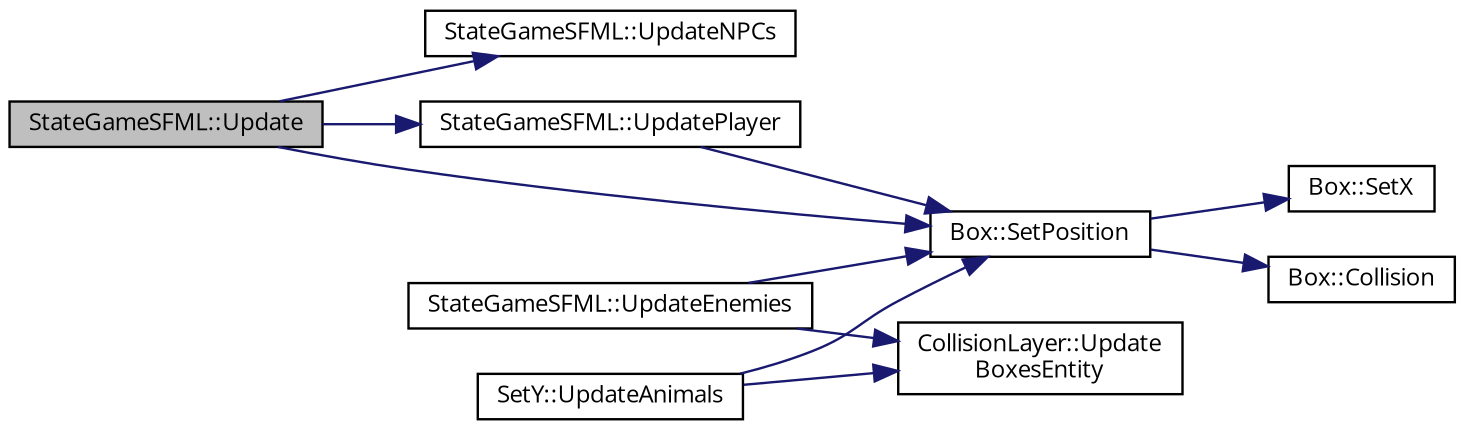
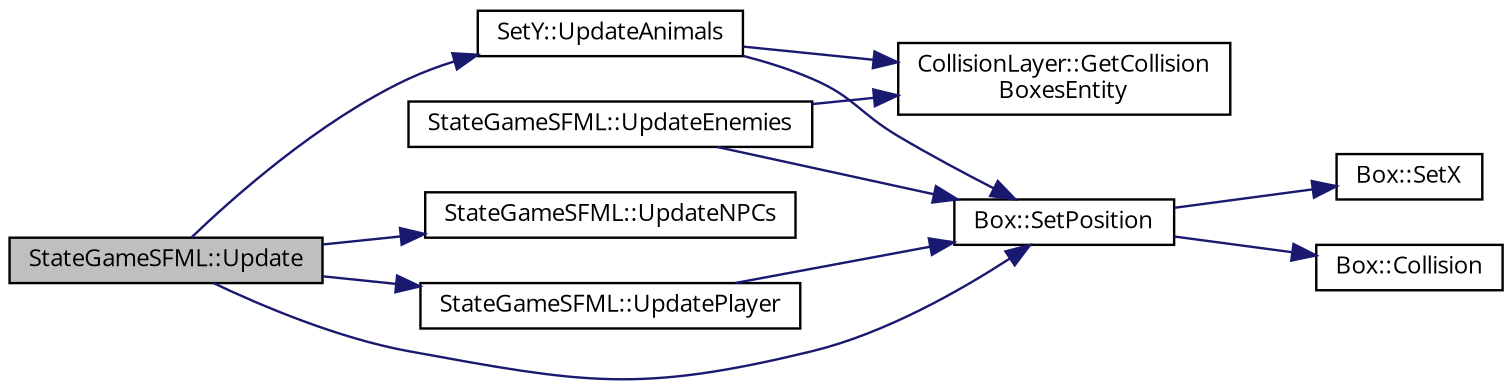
  digraph {
    fontname="Open Sans"
    rankdir=LR
    node [color=black fontname="Open Sans" fontsize=10 shape=record]
    edge [color=midnightblue fontname="Open Sans" fontsize=10 labelfontname=Helvetica labelfontsize=10 style=solid]
    n1 [fillcolor=grey75 fontcolor=black height=0.2 label="StateGameSFML::Update" style=filled width=0.4]
    n2 [height=0.2 label="SetY::UpdateAnimals" width=0.4]
    n3 [height=0.2 label="StateGameSFML::UpdateNPCs" width=0.4]
    n4 [height=0.2 label="StateGameSFML::UpdatePlayer" width=0.4]
    n5 [height=0.2 label="Box::SetPosition" width=0.4]
-   n6 [height=0.2 label="CollisionLayer::Update\lBoxesEntity" width=0.4]
+   n6 [height=0.2 label="CollisionLayer::GetCollision\lBoxesEntity" width=0.4]
    n7 [height=0.2 label="StateGameSFML::UpdateEnemies" width=0.4]
    n8 [height=0.2 label="Box::SetX" width=0.4]
    n9 [height=0.2 label="Box::Collision" width=0.4]
+   n1 -> n2
    n1 -> n3
    n1 -> n4
    n1 -> n5
    n2 -> n5
    n2 -> n6
    n4 -> n5
    n5 -> n8
    n5 -> n9
    n7 -> n5
    n7 -> n6
  }
